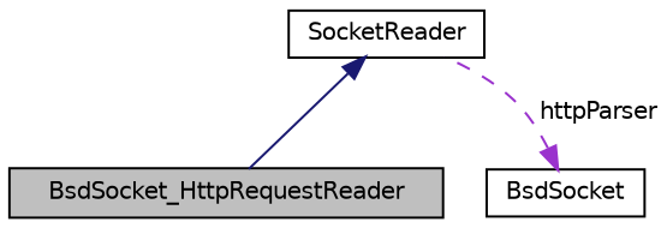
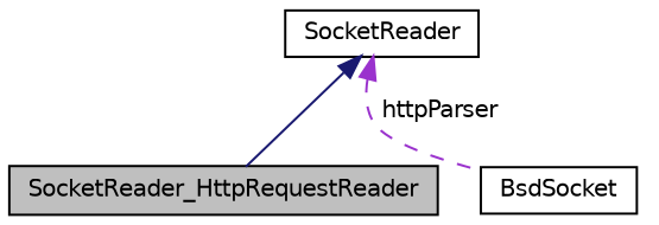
  digraph {
    node [color=black fillcolor=white fontname=Helvetica fontsize=10 shape=record style=filled]
    edge [dir=back fontname=Helvetica fontsize=10 labelfontname=Helvetica labelfontsize=10]
-   n1 [fillcolor=grey75 fontcolor=black height=0.2 label=BsdSocket_HttpRequestReader width=0.4]
+   n1 [fillcolor=grey75 fontcolor=black height=0.2 label=SocketReader_HttpRequestReader width=0.4]
    n2 [height=0.2 label=SocketReader width=0.4]
    n3 [height=0.2 label=BsdSocket width=0.4]
    n2 -> n1 [color=midnightblue style=solid]
-   n3 -> n2 [color=darkorchid3 label=" httpParser" style=dashed]
+   n2 -> n3 [color=darkorchid3 label=" httpParser" style=dashed]
  }
